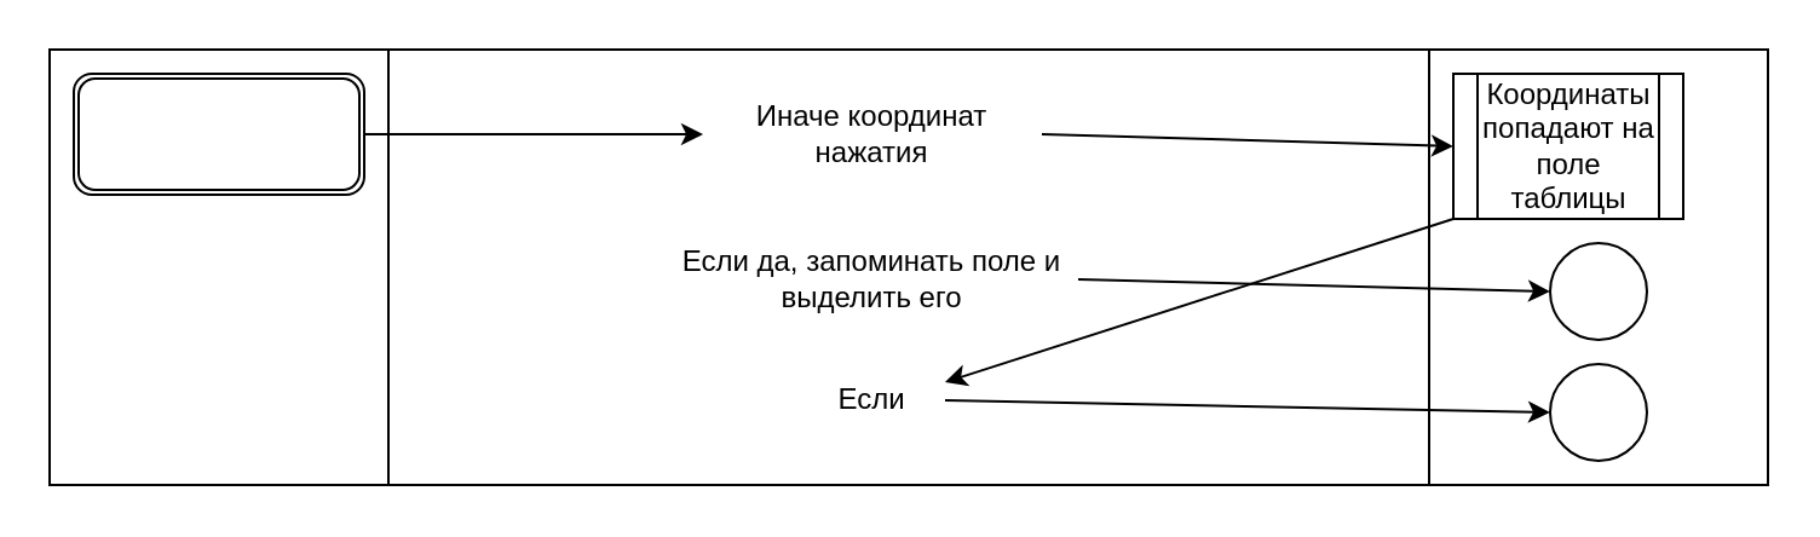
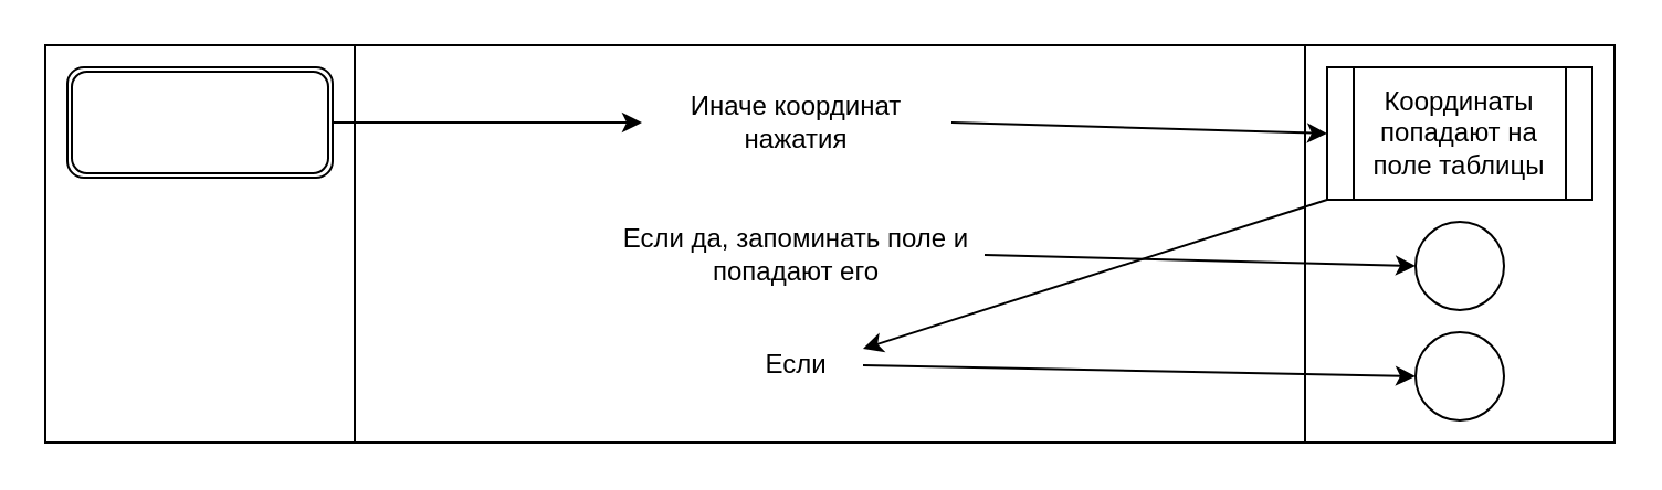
  <mxCell id="0" />
  <mxCell id="1" parent="0" />
  <mxCell id="2" value="" style="shape=process;whiteSpace=wrap;html=1;backgroundOutline=1;size=0.197;" vertex="1" parent="1"><mxGeometry x="20" y="20" width="710" height="180" as="geometry" /></mxCell>
  <mxCell id="3" value="" style="shape=ext;double=1;rounded=1;whiteSpace=wrap;html=1;" vertex="1" parent="1"><mxGeometry x="30" y="30" width="120" height="50" as="geometry" /></mxCell>
  <mxCell id="4" value="Иначе координат нажатия" style="text;html=1;strokeColor=none;fillColor=none;align=center;verticalAlign=middle;whiteSpace=wrap;rounded=0;" vertex="1" parent="1"><mxGeometry x="290" y="40" width="140" height="30" as="geometry" /></mxCell>
  <mxCell id="5" value="" style="endArrow=classic;html=1;rounded=0;exitX=1;exitY=0.5;exitDx=0;exitDy=0;entryX=0;entryY=0.5;entryDx=0;entryDy=0;" edge="1" parent="1" source="3" target="4"><mxGeometry width="50" height="50" relative="1" as="geometry"><mxPoint x="210" y="120" as="sourcePoint" /><mxPoint x="260" y="70" as="targetPoint" /></mxGeometry></mxCell>
- <mxCell id="6" value="Координаты попадают на поле таблицы" style="shape=process;whiteSpace=wrap;html=1;backgroundOutline=1;" vertex="1" parent="1"><mxGeometry x="600" y="30" width="95" height="60" as="geometry" /></mxCell>
- <mxCell id="7" value="Если да, запоминать поле и выделить его" style="text;html=1;strokeColor=none;fillColor=none;align=center;verticalAlign=middle;whiteSpace=wrap;rounded=0;" vertex="1" parent="1"><mxGeometry x="275" y="100" width="170" height="30" as="geometry" /></mxCell>
+ <mxCell id="6" value="Координаты попадают на поле таблицы" style="shape=process;whiteSpace=wrap;html=1;backgroundOutline=1;" vertex="1" parent="1"><mxGeometry x="600" y="30" width="120" height="60" as="geometry" /></mxCell>
+ <mxCell id="7" value="Если да, запоминать поле и попадают его" style="text;html=1;strokeColor=none;fillColor=none;align=center;verticalAlign=middle;whiteSpace=wrap;rounded=0;" vertex="1" parent="1"><mxGeometry x="275" y="100" width="170" height="30" as="geometry" /></mxCell>
  <mxCell id="8" value="" style="endArrow=classic;html=1;rounded=0;exitX=1;exitY=0.5;exitDx=0;exitDy=0;entryX=0;entryY=0.5;entryDx=0;entryDy=0;" edge="1" parent="1" source="4" target="6"><mxGeometry width="50" height="50" relative="1" as="geometry"><mxPoint x="500" y="40" as="sourcePoint" /><mxPoint x="550" y="-10" as="targetPoint" /></mxGeometry></mxCell>
  <mxCell id="9" value="" style="ellipse;whiteSpace=wrap;html=1;aspect=fixed;" vertex="1" parent="1"><mxGeometry x="640" y="100" width="40" height="40" as="geometry" /></mxCell>
  <mxCell id="10" value="Если" style="text;html=1;strokeColor=none;fillColor=none;align=center;verticalAlign=middle;whiteSpace=wrap;rounded=0;" vertex="1" parent="1"><mxGeometry x="330" y="150" width="60" height="30" as="geometry" /></mxCell>
  <mxCell id="11" value="" style="ellipse;whiteSpace=wrap;html=1;aspect=fixed;" vertex="1" parent="1"><mxGeometry x="640" y="150" width="40" height="40" as="geometry" /></mxCell>
  <mxCell id="12" value="" style="endArrow=classic;html=1;rounded=0;exitX=1;exitY=0.5;exitDx=0;exitDy=0;entryX=0;entryY=0.5;entryDx=0;entryDy=0;" edge="1" parent="1" source="7" target="9"><mxGeometry width="50" height="50" relative="1" as="geometry"><mxPoint x="510" y="150" as="sourcePoint" /><mxPoint x="560" y="100" as="targetPoint" /></mxGeometry></mxCell>
  <mxCell id="13" value="" style="endArrow=classic;html=1;rounded=0;exitX=1;exitY=0.5;exitDx=0;exitDy=0;entryX=0;entryY=0.5;entryDx=0;entryDy=0;" edge="1" parent="1" source="10" target="11"><mxGeometry width="50" height="50" relative="1" as="geometry"><mxPoint x="470" y="190" as="sourcePoint" /><mxPoint x="520" y="140" as="targetPoint" /></mxGeometry></mxCell>
  <mxCell id="14" value="" style="endArrow=classic;html=1;rounded=0;exitX=0;exitY=1;exitDx=0;exitDy=0;entryX=1;entryY=0.25;entryDx=0;entryDy=0;" edge="1" parent="1" source="6" target="10"><mxGeometry width="50" height="50" relative="1" as="geometry"><mxPoint x="500" y="280" as="sourcePoint" /><mxPoint x="550" y="230" as="targetPoint" /></mxGeometry></mxCell>
